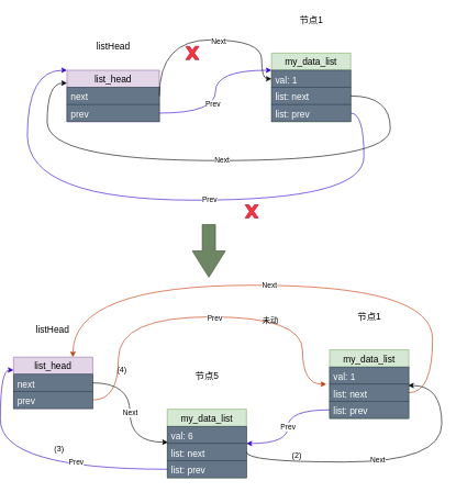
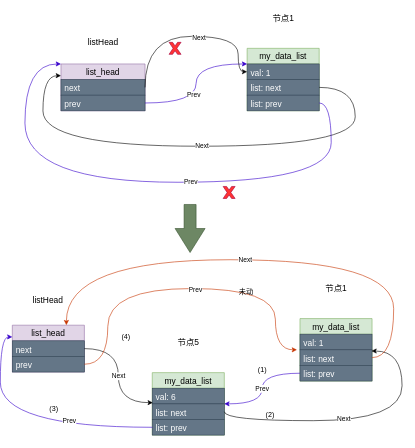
  <mxCell id="0" />
  <mxCell id="1" parent="0" />
  <mxCell id="2" value="" style="group" vertex="1" connectable="0" parent="1"><mxGeometry x="41" y="20" width="550" height="283" as="geometry" /></mxCell>
  <mxCell id="3" value="" style="group" vertex="1" connectable="0" parent="2"><mxGeometry x="370" width="120" height="164" as="geometry" /></mxCell>
  <mxCell id="4" value="my_data_list" style="swimlane;fontStyle=0;childLayout=stackLayout;horizontal=1;startSize=26;fillColor=#d5e8d4;horizontalStack=0;resizeParent=1;resizeParentMax=0;resizeLast=0;collapsible=1;marginBottom=0;fontSize=14;strokeColor=#82b366;" vertex="1" parent="3"><mxGeometry y="60" width="120" height="104" as="geometry" /></mxCell>
  <mxCell id="5" value="val: 1" style="text;strokeColor=#314354;fillColor=#647687;align=left;verticalAlign=top;spacingLeft=4;spacingRight=4;overflow=hidden;rotatable=0;points=[[0,0.5],[1,0.5]];portConstraint=eastwest;fontColor=#ffffff;fontSize=14;" vertex="1" parent="4"><mxGeometry y="26" width="120" height="26" as="geometry" /></mxCell>
  <mxCell id="6" value="list: next" style="text;strokeColor=#314354;fillColor=#647687;align=left;verticalAlign=top;spacingLeft=4;spacingRight=4;overflow=hidden;rotatable=0;points=[[0,0.5],[1,0.5]];portConstraint=eastwest;fontColor=#ffffff;fontSize=14;" vertex="1" parent="4"><mxGeometry y="52" width="120" height="26" as="geometry" /></mxCell>
  <mxCell id="7" value="list: prev" style="text;strokeColor=#314354;fillColor=#647687;align=left;verticalAlign=top;spacingLeft=4;spacingRight=4;overflow=hidden;rotatable=0;points=[[0,0.5],[1,0.5]];portConstraint=eastwest;fontColor=#ffffff;fontSize=14;" vertex="1" parent="4"><mxGeometry y="78" width="120" height="26" as="geometry" /></mxCell>
  <mxCell id="8" value="节点1" style="text;html=1;align=center;verticalAlign=middle;resizable=0;points=[];autosize=1;fontSize=14;" vertex="1" parent="3"><mxGeometry x="35" width="50" height="20" as="geometry" /></mxCell>
  <mxCell id="9" value="list_head" style="swimlane;fontStyle=0;childLayout=stackLayout;horizontal=1;startSize=26;fillColor=#e1d5e7;horizontalStack=0;resizeParent=1;resizeParentMax=0;resizeLast=0;collapsible=1;marginBottom=0;fontSize=14;strokeColor=#9673a6;" vertex="1" parent="2"><mxGeometry x="60" y="86" width="140" height="78" as="geometry" /></mxCell>
  <mxCell id="10" value="next" style="text;strokeColor=#314354;fillColor=#647687;align=left;verticalAlign=top;spacingLeft=4;spacingRight=4;overflow=hidden;rotatable=0;points=[[0,0.5],[1,0.5]];portConstraint=eastwest;fontColor=#ffffff;fontSize=14;" vertex="1" parent="9"><mxGeometry y="26" width="140" height="26" as="geometry" /></mxCell>
  <mxCell id="11" value="prev" style="text;strokeColor=#314354;fillColor=#647687;align=left;verticalAlign=top;spacingLeft=4;spacingRight=4;overflow=hidden;rotatable=0;points=[[0,0.5],[1,0.5]];portConstraint=eastwest;fontColor=#ffffff;fontSize=14;" vertex="1" parent="9"><mxGeometry y="52" width="140" height="26" as="geometry" /></mxCell>
  <mxCell id="12" value="listHead" style="text;html=1;align=center;verticalAlign=middle;resizable=0;points=[];autosize=1;fontSize=14;" vertex="1" parent="2"><mxGeometry x="95" y="40" width="70" height="20" as="geometry" /></mxCell>
  <mxCell id="13" style="edgeStyle=orthogonalEdgeStyle;curved=1;rounded=0;orthogonalLoop=1;jettySize=auto;html=1;exitX=1;exitY=0.5;exitDx=0;exitDy=0;entryX=0;entryY=0.25;entryDx=0;entryDy=0;fillColor=#6a00ff;strokeColor=#3700CC;" edge="1" parent="2" source="11" target="4"><mxGeometry relative="1" as="geometry" /></mxCell>
  <mxCell id="14" value="Prev" style="edgeLabel;html=1;align=center;verticalAlign=middle;resizable=0;points=[];" vertex="1" connectable="0" parent="13"><mxGeometry x="-0.161" y="5" relative="1" as="geometry"><mxPoint as="offset" /></mxGeometry></mxCell>
  <mxCell id="15" value="Next" style="edgeStyle=orthogonalEdgeStyle;curved=1;rounded=0;orthogonalLoop=1;jettySize=auto;html=1;exitX=1;exitY=0.5;exitDx=0;exitDy=0;entryX=0;entryY=0.25;entryDx=0;entryDy=0;" edge="1" parent="2" source="6" target="9"><mxGeometry relative="1" as="geometry"><Array as="points"><mxPoint x="550" y="125" /><mxPoint x="550" y="223" /><mxPoint x="30" y="223" /><mxPoint x="30" y="106" /></Array></mxGeometry></mxCell>
  <mxCell id="16" style="edgeStyle=orthogonalEdgeStyle;curved=1;rounded=0;orthogonalLoop=1;jettySize=auto;html=1;exitX=1;exitY=0.5;exitDx=0;exitDy=0;entryX=0;entryY=0;entryDx=0;entryDy=0;fillColor=#6a00ff;strokeColor=#3700CC;" edge="1" parent="2" source="7" target="9"><mxGeometry relative="1" as="geometry"><Array as="points"><mxPoint x="510" y="151" /><mxPoint x="510" y="283" /><mxPoint y="283" /><mxPoint y="86" /></Array></mxGeometry></mxCell>
  <mxCell id="17" value="Prev" style="edgeLabel;html=1;align=center;verticalAlign=middle;resizable=0;points=[];" vertex="1" connectable="0" parent="16"><mxGeometry x="-0.158" y="-1" relative="1" as="geometry"><mxPoint as="offset" /></mxGeometry></mxCell>
  <mxCell id="18" style="edgeStyle=orthogonalEdgeStyle;curved=1;rounded=0;orthogonalLoop=1;jettySize=auto;html=1;exitX=1;exitY=0.5;exitDx=0;exitDy=0;entryX=0;entryY=0.5;entryDx=0;entryDy=0;" edge="1" parent="2" source="10" target="5"><mxGeometry relative="1" as="geometry"><Array as="points"><mxPoint x="200" y="40" /><mxPoint x="355" y="40" /><mxPoint x="355" y="99" /></Array></mxGeometry></mxCell>
  <mxCell id="19" value="Next" style="edgeLabel;html=1;align=center;verticalAlign=middle;resizable=0;points=[];" vertex="1" connectable="0" parent="18"><mxGeometry x="0.108" y="-2" relative="1" as="geometry"><mxPoint as="offset" /></mxGeometry></mxCell>
  <mxCell id="20" value="" style="verticalLabelPosition=bottom;verticalAlign=top;html=1;shape=mxgraph.basic.x;strokeColor=#A50040;fontColor=#ffffff;fillColor=#FF3333;" vertex="1" parent="2"><mxGeometry x="240" y="50" width="20" height="20" as="geometry" /></mxCell>
  <mxCell id="21" value="" style="verticalLabelPosition=bottom;verticalAlign=top;html=1;shape=mxgraph.basic.x;strokeColor=#A50040;fontColor=#ffffff;fillColor=#FF3333;" vertex="1" parent="1"><mxGeometry x="371" y="310" width="20" height="20" as="geometry" /></mxCell>
  <mxCell id="22" value="" style="group" vertex="1" connectable="0" parent="1"><mxGeometry x="20" y="440" width="649" height="284" as="geometry" /></mxCell>
  <mxCell id="23" value="" style="group" vertex="1" connectable="0" parent="22"><mxGeometry x="233" y="120" width="120" height="164" as="geometry" /></mxCell>
  <mxCell id="24" value="my_data_list" style="swimlane;fontStyle=0;childLayout=stackLayout;horizontal=1;startSize=26;fillColor=#d5e8d4;horizontalStack=0;resizeParent=1;resizeParentMax=0;resizeLast=0;collapsible=1;marginBottom=0;fontSize=14;strokeColor=#82b366;" vertex="1" parent="23"><mxGeometry y="60" width="120" height="104" as="geometry" /></mxCell>
  <mxCell id="25" value="val: 6" style="text;strokeColor=#314354;fillColor=#647687;align=left;verticalAlign=top;spacingLeft=4;spacingRight=4;overflow=hidden;rotatable=0;points=[[0,0.5],[1,0.5]];portConstraint=eastwest;fontColor=#ffffff;fontSize=14;" vertex="1" parent="24"><mxGeometry y="26" width="120" height="26" as="geometry" /></mxCell>
  <mxCell id="26" value="list: next" style="text;strokeColor=#314354;fillColor=#647687;align=left;verticalAlign=top;spacingLeft=4;spacingRight=4;overflow=hidden;rotatable=0;points=[[0,0.5],[1,0.5]];portConstraint=eastwest;fontColor=#ffffff;fontSize=14;" vertex="1" parent="24"><mxGeometry y="52" width="120" height="26" as="geometry" /></mxCell>
  <mxCell id="27" value="list: prev" style="text;strokeColor=#314354;fillColor=#647687;align=left;verticalAlign=top;spacingLeft=4;spacingRight=4;overflow=hidden;rotatable=0;points=[[0,0.5],[1,0.5]];portConstraint=eastwest;fontColor=#ffffff;fontSize=14;" vertex="1" parent="24"><mxGeometry y="78" width="120" height="26" as="geometry" /></mxCell>
  <mxCell id="28" value="节点5" style="text;html=1;align=center;verticalAlign=middle;resizable=0;points=[];autosize=1;fontSize=14;" vertex="1" parent="23"><mxGeometry x="35" width="50" height="20" as="geometry" /></mxCell>
  <mxCell id="29" value="list_head" style="swimlane;fontStyle=0;childLayout=stackLayout;horizontal=1;startSize=26;fillColor=#e1d5e7;horizontalStack=0;resizeParent=1;resizeParentMax=0;resizeLast=0;collapsible=1;marginBottom=0;fontSize=14;strokeColor=#9673a6;" vertex="1" parent="22"><mxGeometry y="101" width="120" height="78" as="geometry" /></mxCell>
  <mxCell id="30" value="next" style="text;strokeColor=#314354;fillColor=#647687;align=left;verticalAlign=top;spacingLeft=4;spacingRight=4;overflow=hidden;rotatable=0;points=[[0,0.5],[1,0.5]];portConstraint=eastwest;fontColor=#ffffff;fontSize=14;" vertex="1" parent="29"><mxGeometry y="26" width="120" height="26" as="geometry" /></mxCell>
  <mxCell id="31" value="prev" style="text;strokeColor=#314354;fillColor=#647687;align=left;verticalAlign=top;spacingLeft=4;spacingRight=4;overflow=hidden;rotatable=0;points=[[0,0.5],[1,0.5]];portConstraint=eastwest;fontColor=#ffffff;fontSize=14;" vertex="1" parent="29"><mxGeometry y="52" width="120" height="26" as="geometry" /></mxCell>
  <mxCell id="32" value="listHead" style="text;html=1;align=center;verticalAlign=middle;resizable=0;points=[];autosize=1;fontSize=14;" vertex="1" parent="22"><mxGeometry x="24" y="50" width="70" height="20" as="geometry" /></mxCell>
  <mxCell id="33" value="" style="group" vertex="1" connectable="0" parent="22"><mxGeometry x="479" y="30" width="120" height="164" as="geometry" /></mxCell>
  <mxCell id="34" value="my_data_list" style="swimlane;fontStyle=0;childLayout=stackLayout;horizontal=1;startSize=26;fillColor=#d5e8d4;horizontalStack=0;resizeParent=1;resizeParentMax=0;resizeLast=0;collapsible=1;marginBottom=0;fontSize=14;strokeColor=#82b366;" vertex="1" parent="33"><mxGeometry y="60" width="120" height="104" as="geometry" /></mxCell>
  <mxCell id="35" value="val: 1" style="text;strokeColor=#314354;fillColor=#647687;align=left;verticalAlign=top;spacingLeft=4;spacingRight=4;overflow=hidden;rotatable=0;points=[[0,0.5],[1,0.5]];portConstraint=eastwest;fontColor=#ffffff;fontSize=14;" vertex="1" parent="34"><mxGeometry y="26" width="120" height="26" as="geometry" /></mxCell>
  <mxCell id="36" value="list: next" style="text;strokeColor=#314354;fillColor=#647687;align=left;verticalAlign=top;spacingLeft=4;spacingRight=4;overflow=hidden;rotatable=0;points=[[0,0.5],[1,0.5]];portConstraint=eastwest;fontColor=#ffffff;fontSize=14;" vertex="1" parent="34"><mxGeometry y="52" width="120" height="26" as="geometry" /></mxCell>
  <mxCell id="37" value="list: prev" style="text;strokeColor=#314354;fillColor=#647687;align=left;verticalAlign=top;spacingLeft=4;spacingRight=4;overflow=hidden;rotatable=0;points=[[0,0.5],[1,0.5]];portConstraint=eastwest;fontColor=#ffffff;fontSize=14;" vertex="1" parent="34"><mxGeometry y="78" width="120" height="26" as="geometry" /></mxCell>
  <mxCell id="38" value="节点1" style="text;html=1;align=center;verticalAlign=middle;resizable=0;points=[];autosize=1;fontSize=14;" vertex="1" parent="33"><mxGeometry x="35" width="50" height="20" as="geometry" /></mxCell>
  <mxCell id="39" value="Prev" style="edgeStyle=orthogonalEdgeStyle;curved=1;rounded=0;orthogonalLoop=1;jettySize=auto;html=1;exitX=0;exitY=0.5;exitDx=0;exitDy=0;entryX=1;entryY=0.5;entryDx=0;entryDy=0;fillColor=#6a00ff;strokeColor=#3700CC;" edge="1" parent="22" source="37" target="24"><mxGeometry relative="1" as="geometry" /></mxCell>
  <mxCell id="40" style="edgeStyle=orthogonalEdgeStyle;curved=1;rounded=0;orthogonalLoop=1;jettySize=auto;html=1;exitX=1;exitY=0.5;exitDx=0;exitDy=0;entryX=0.992;entryY=1.077;entryDx=0;entryDy=0;entryPerimeter=0;" edge="1" parent="22" source="26" target="35"><mxGeometry relative="1" as="geometry"><Array as="points"><mxPoint x="353" y="260" /><mxPoint x="649" y="260" /><mxPoint x="649" y="144" /></Array></mxGeometry></mxCell>
  <mxCell id="41" value="Next" style="edgeLabel;html=1;align=center;verticalAlign=middle;resizable=0;points=[];" vertex="1" connectable="0" parent="40"><mxGeometry x="-0.108" y="4" relative="1" as="geometry"><mxPoint as="offset" /></mxGeometry></mxCell>
+ <mxCell id="42" value="(1)" style="text;html=1;align=center;verticalAlign=middle;resizable=0;points=[];autosize=1;" vertex="1" parent="22"><mxGeometry x="401" y="166" width="30" height="20" as="geometry" /></mxCell>
  <mxCell id="43" value="(2)" style="text;html=1;align=center;verticalAlign=middle;resizable=0;points=[];autosize=1;" vertex="1" parent="22"><mxGeometry x="414" y="240" width="30" height="20" as="geometry" /></mxCell>
  <mxCell id="44" style="edgeStyle=orthogonalEdgeStyle;curved=1;rounded=0;orthogonalLoop=1;jettySize=auto;html=1;exitX=0;exitY=0.5;exitDx=0;exitDy=0;entryX=0;entryY=0.25;entryDx=0;entryDy=0;fillColor=#6a00ff;strokeColor=#3700CC;" edge="1" parent="22" source="27" target="29"><mxGeometry relative="1" as="geometry" /></mxCell>
  <mxCell id="45" value="Prev" style="edgeLabel;html=1;align=center;verticalAlign=middle;resizable=0;points=[];" vertex="1" connectable="0" parent="44"><mxGeometry x="-0.344" y="-11" relative="1" as="geometry"><mxPoint as="offset" /></mxGeometry></mxCell>
  <mxCell id="46" value="Next" style="edgeStyle=orthogonalEdgeStyle;curved=1;rounded=0;orthogonalLoop=1;jettySize=auto;html=1;exitX=1;exitY=0.5;exitDx=0;exitDy=0;entryX=0.008;entryY=0.923;entryDx=0;entryDy=0;entryPerimeter=0;" edge="1" parent="22" source="30" target="25"><mxGeometry relative="1" as="geometry" /></mxCell>
  <mxCell id="47" value="(3)" style="text;html=1;align=center;verticalAlign=middle;resizable=0;points=[];autosize=1;" vertex="1" parent="22"><mxGeometry x="54" y="230" width="30" height="20" as="geometry" /></mxCell>
- <mxCell id="48" value="(4)" style="text;html=1;align=center;verticalAlign=middle;resizable=0;points=[];autosize=1;" vertex="1" parent="22"><mxGeometry x="149" y="110" width="30" height="20" as="geometry" /></mxCell>
+ <mxCell id="48" value="(4)" style="text;html=1;align=center;verticalAlign=middle;resizable=0;points=[];autosize=1;" vertex="1" parent="22"><mxGeometry x="174" y="110" width="30" height="20" as="geometry" /></mxCell>
  <mxCell id="49" style="edgeStyle=orthogonalEdgeStyle;curved=1;rounded=0;orthogonalLoop=1;jettySize=auto;html=1;exitX=1;exitY=0.5;exitDx=0;exitDy=0;fillColor=#fa6800;strokeColor=#C73500;" edge="1" parent="22" source="31"><mxGeometry relative="1" as="geometry"><mxPoint x="474" y="142" as="targetPoint" /><Array as="points"><mxPoint x="159" y="166" /><mxPoint x="159" y="40" /><mxPoint x="438" y="40" /><mxPoint x="438" y="142" /></Array></mxGeometry></mxCell>
  <mxCell id="50" value="Prev" style="edgeLabel;html=1;align=center;verticalAlign=middle;resizable=0;points=[];" vertex="1" connectable="0" parent="49"><mxGeometry x="0.066" y="-2" relative="1" as="geometry"><mxPoint as="offset" /></mxGeometry></mxCell>
  <mxCell id="51" value="未动" style="text;html=1;align=center;verticalAlign=middle;resizable=0;points=[];autosize=1;" vertex="1" parent="22"><mxGeometry x="369" y="35" width="40" height="20" as="geometry" /></mxCell>
  <mxCell id="52" style="edgeStyle=orthogonalEdgeStyle;curved=1;rounded=0;orthogonalLoop=1;jettySize=auto;html=1;exitX=1;exitY=0.5;exitDx=0;exitDy=0;entryX=0.75;entryY=0;entryDx=0;entryDy=0;fillColor=#fa6800;strokeColor=#C73500;" edge="1" parent="22" source="36" target="29"><mxGeometry relative="1" as="geometry"><Array as="points"><mxPoint x="635" y="155" /><mxPoint x="635" y="-8" /><mxPoint x="90" y="-8" /></Array></mxGeometry></mxCell>
  <mxCell id="53" value="Next" style="edgeLabel;html=1;align=center;verticalAlign=middle;resizable=0;points=[];" vertex="1" connectable="0" parent="52"><mxGeometry x="0.048" y="-1" relative="1" as="geometry"><mxPoint as="offset" /></mxGeometry></mxCell>
  <mxCell id="54" value="" style="html=1;shadow=0;dashed=0;align=center;verticalAlign=middle;shape=mxgraph.arrows2.arrow;dy=0.6;dx=40;direction=south;notch=0;fillColor=#6d8764;strokeColor=#3A5431;fontColor=#ffffff;" vertex="1" parent="1"><mxGeometry x="291" y="340" width="50" height="80" as="geometry" /></mxCell>
